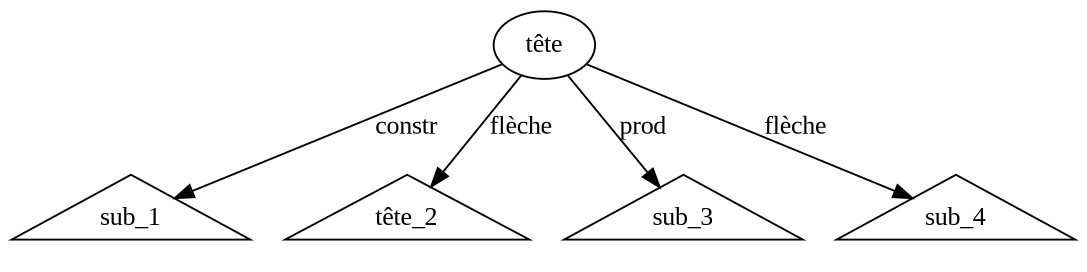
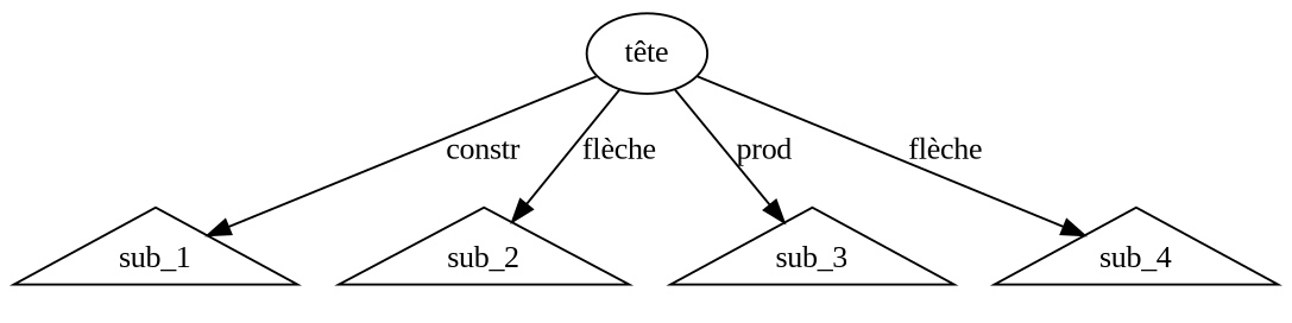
  digraph {
    fontname="Liberation Serif"
    node [fontname="Liberation Serif" shape=triangle]
    edge [fontname="Liberation Serif"]
    n1 [label="tête" shape=""]
    sub_1
-   sub_2 [label="tête_2"]
+   sub_2
    sub_3
    sub_4
    n1 -> sub_1 [label=constr]
    n1 -> sub_2 [label="flèche"]
    n1 -> sub_3 [label=prod]
    n1 -> sub_4 [label="flèche"]
  }
